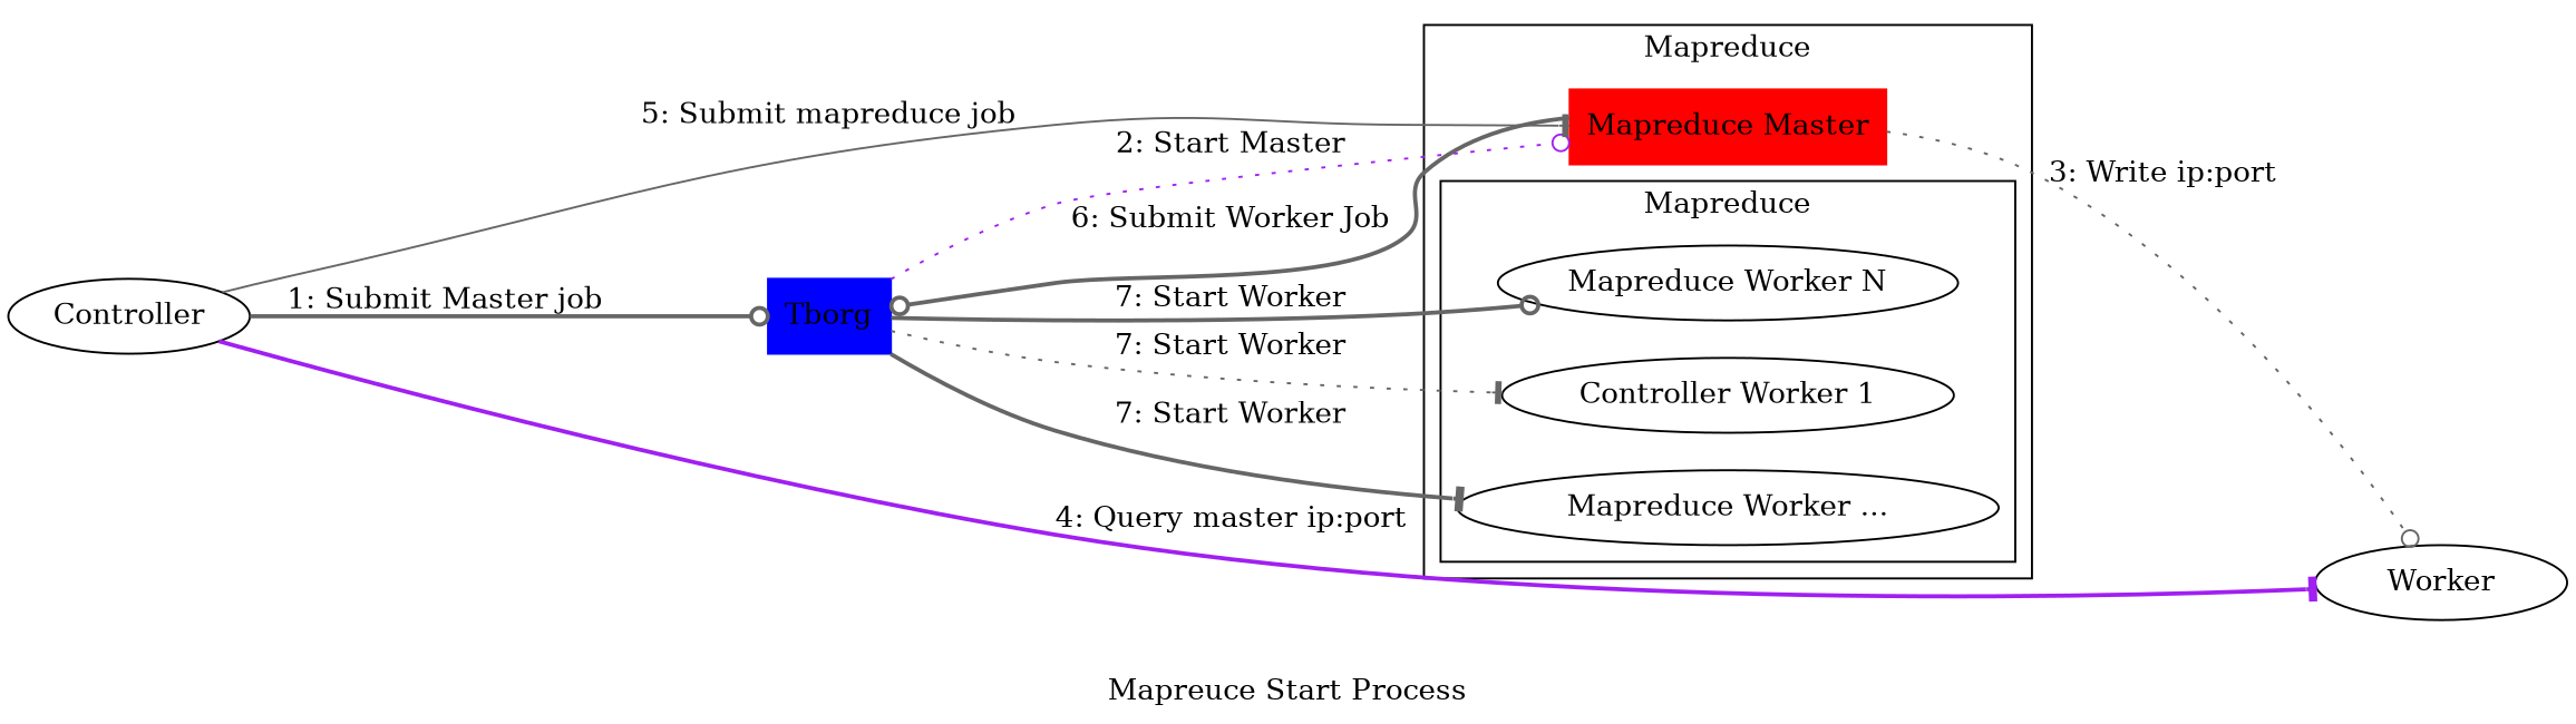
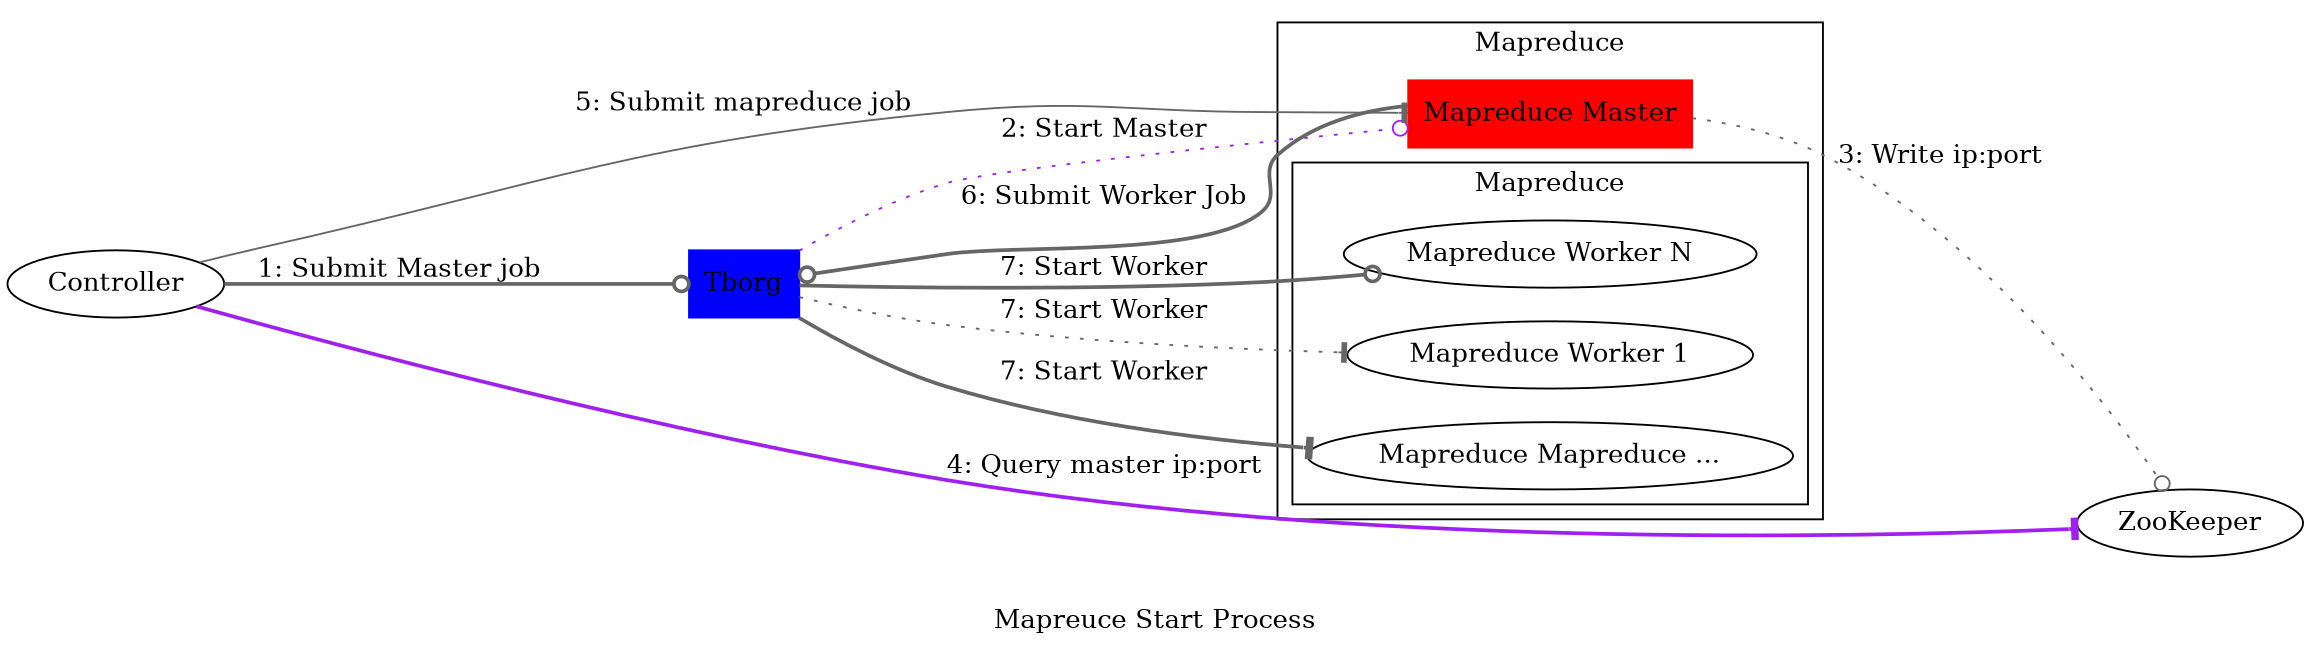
  digraph {
    label="Mapreuce Start Process"
    rankdir=LR
    edge [arrowhead=odot color=gray40 style=bold]
-   n1 [label="Controller Worker 1"]
-   n2 [label="Mapreduce Worker ..."]
+   n1 [label="Mapreduce Worker 1"]
+   n2 [label="Mapreduce Mapreduce ..."]
    n3 [label="Mapreduce Worker N"]
    n4 [color=red label="Mapreduce Master" shape=box style=filled]
    n5 [color=blue label=Tborg shape=box style=filled]
-   n6 [label=Worker]
+   n6 [label=ZooKeeper]
    n7 [label=Controller]
    subgraph cluster_1 {
      label=Mapreduce
      n4
      subgraph cluster_2 {
        label=Mapreduce
        n1
        n2
        n3
      }
    }
    n4 -> n5 [label="6: Submit Worker Job"]
    n4 -> n6 [label="3: Write ip:port" style=dotted]
    n5 -> n1 [arrowhead=tee label="7: Start Worker" style=dotted]
    n5 -> n2 [arrowhead=tee label="7: Start Worker"]
    n5 -> n3 [label="7: Start Worker"]
    n5 -> n4 [color=purple label="2: Start Master" style=dotted]
    n7 -> n4 [arrowhead=tee label="5: Submit mapreduce job" style=solid]
    n7 -> n5 [label="1: Submit Master job"]
    n7 -> n6 [arrowhead=tee color=purple label="4: Query master ip:port"]
  }
